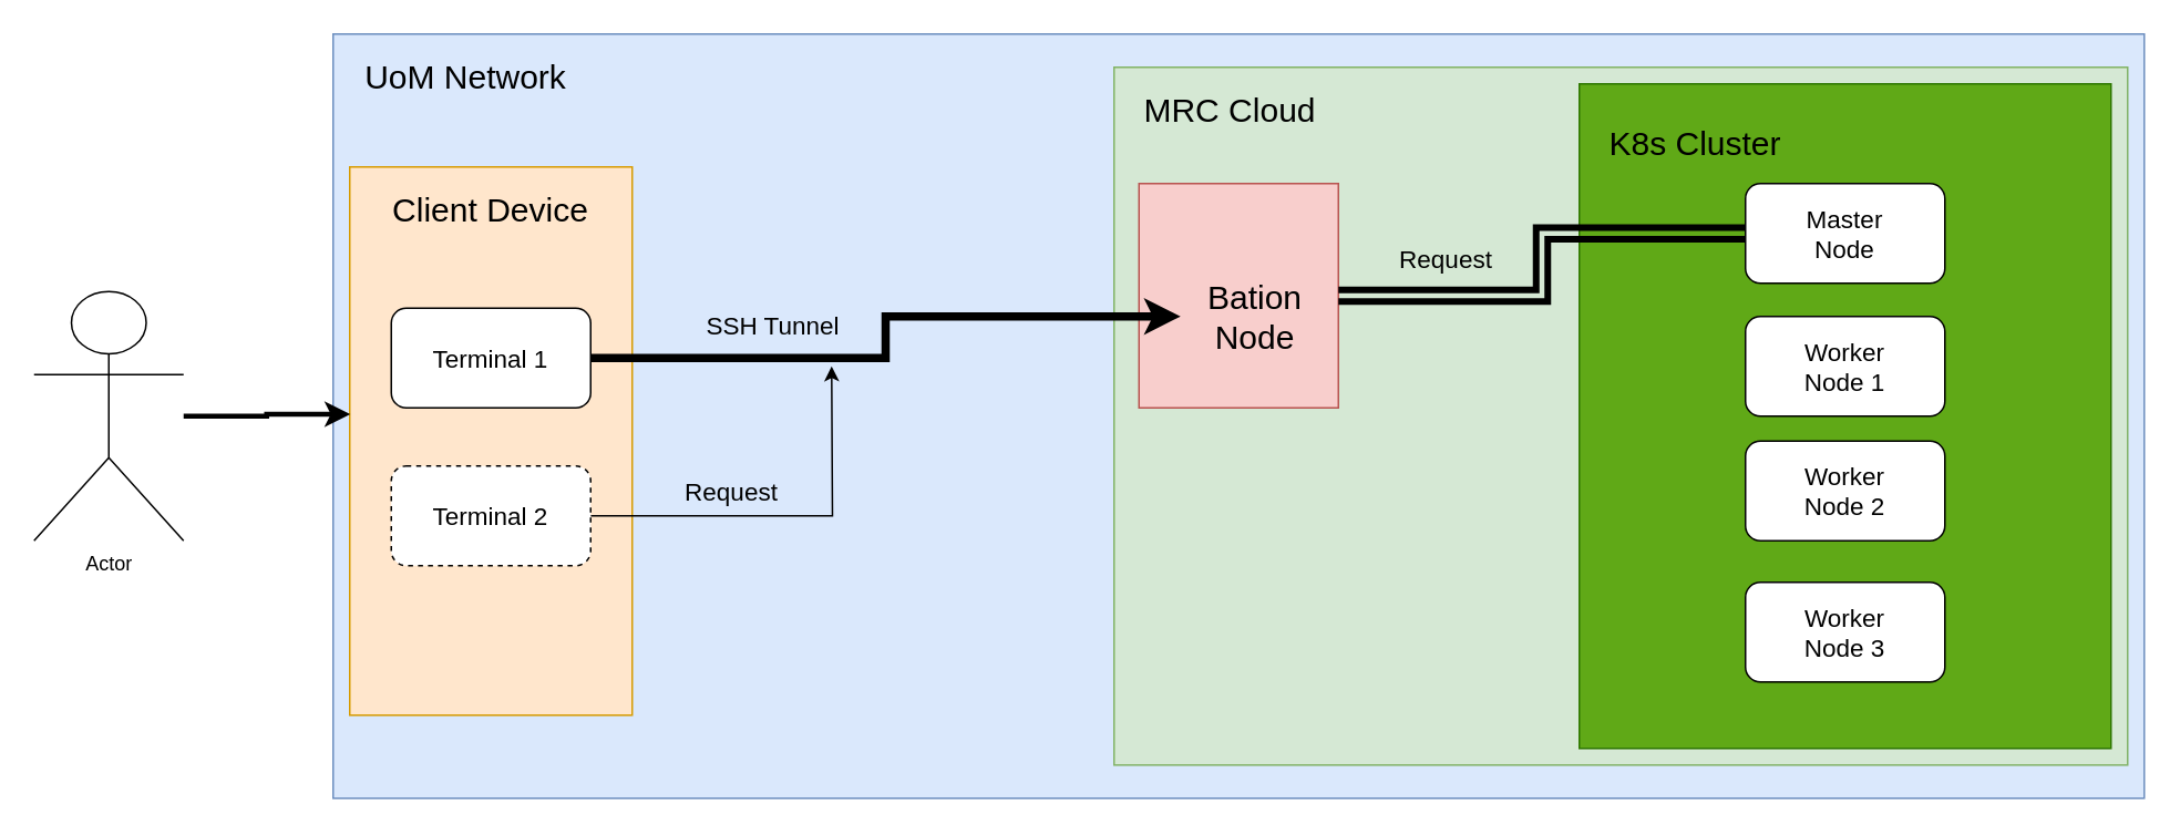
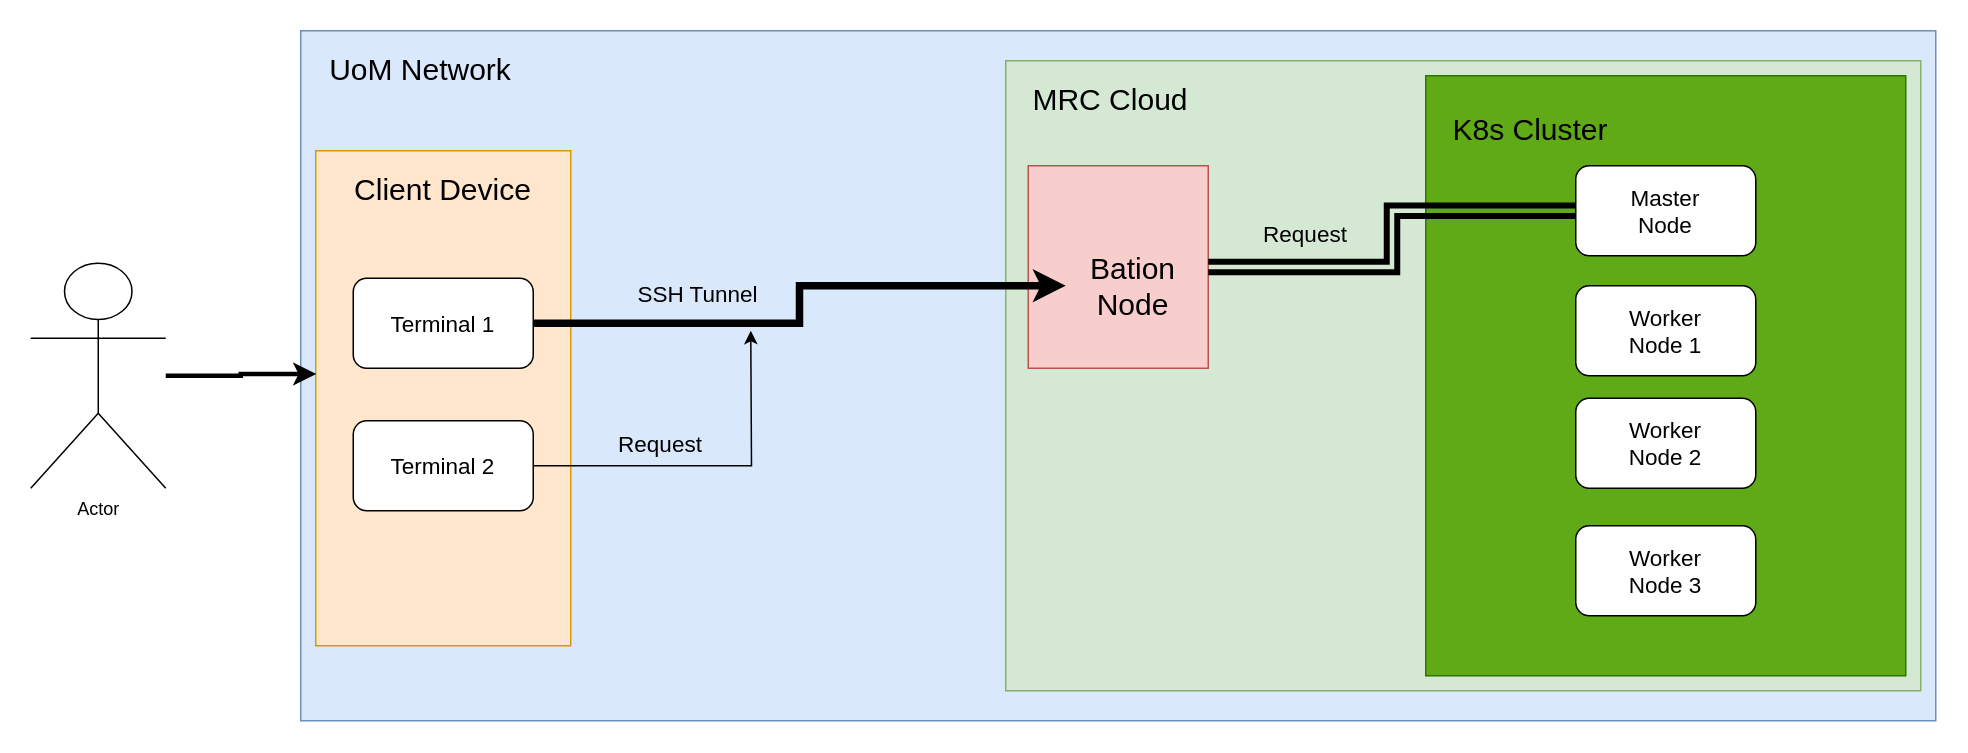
  <mxCell id="0" />
  <mxCell id="1" parent="0" />
  <mxCell id="2" value="" style="rounded=0;whiteSpace=wrap;html=1;labelBackgroundColor=#81AAE6;labelBorderColor=default;textShadow=0;fillColor=#dae8fc;strokeColor=#6c8ebf;" vertex="1" parent="1"><mxGeometry width="1090" height="460" as="geometry" x="200" y="20" /></mxCell>
  <mxCell id="3" value="&lt;font style=&quot;font-size: 20px;&quot;&gt;UoM Network&lt;/font&gt;" style="text;html=1;align=center;verticalAlign=middle;whiteSpace=wrap;rounded=0;" vertex="1" parent="1"><mxGeometry x="210" y="30" width="140" height="30" as="geometry" /></mxCell>
  <mxCell id="4" value="" style="html=1;whiteSpace=wrap;fillColor=#ffe6cc;strokeColor=#d79b00;" vertex="1" parent="1"><mxGeometry x="210" y="100" width="170" height="330" as="geometry" /></mxCell>
  <mxCell id="5" value="&lt;font style=&quot;font-size: 20px;&quot;&gt;Client Device&lt;/font&gt;" style="text;html=1;align=center;verticalAlign=middle;whiteSpace=wrap;rounded=0;" vertex="1" parent="1"><mxGeometry x="220" y="110" width="150" height="30" as="geometry" /></mxCell>
  <mxCell id="6" value="" style="rounded=0;whiteSpace=wrap;html=1;fillColor=#d5e8d4;strokeColor=#82b366;" vertex="1" parent="1"><mxGeometry x="670" y="40" width="610" height="420" as="geometry" /></mxCell>
  <mxCell id="7" value="&lt;font style=&quot;font-size: 20px;&quot;&gt;MRC Cloud&lt;/font&gt;" style="text;html=1;align=center;verticalAlign=middle;whiteSpace=wrap;rounded=0;" vertex="1" parent="1"><mxGeometry x="680" y="50" width="120" height="30" as="geometry" /></mxCell>
  <mxCell id="8" value="&lt;font style=&quot;font-size: 15px;&quot;&gt;SSH Tunnel&lt;/font&gt;" style="text;html=1;align=center;verticalAlign=middle;whiteSpace=wrap;rounded=0;" vertex="1" parent="1"><mxGeometry x="410" y="180" width="110" height="30" as="geometry" /></mxCell>
  <mxCell id="9" value="" style="rounded=0;whiteSpace=wrap;html=1;fillColor=#f8cecc;strokeColor=#b85450;" vertex="1" parent="1"><mxGeometry x="685" y="110" width="120" height="135" as="geometry" /></mxCell>
  <mxCell id="10" value="&lt;font style=&quot;font-size: 20px;&quot;&gt;Bation Node&lt;/font&gt;" style="text;html=1;align=center;verticalAlign=middle;whiteSpace=wrap;rounded=0;" vertex="1" parent="1"><mxGeometry x="710" y="150" width="90" height="80" as="geometry" /></mxCell>
  <mxCell id="11" style="edgeStyle=orthogonalEdgeStyle;rounded=0;orthogonalLoop=1;jettySize=auto;html=1;entryX=0;entryY=0.5;entryDx=0;entryDy=0;strokeWidth=5;" edge="1" parent="1" source="12" target="10"><mxGeometry relative="1" as="geometry" /></mxCell>
  <mxCell id="12" value="&lt;font style=&quot;font-size: 15px;&quot;&gt;Terminal 1&lt;/font&gt;" style="rounded=1;whiteSpace=wrap;html=1;" vertex="1" parent="1"><mxGeometry x="235" y="185" width="120" height="60" as="geometry" /></mxCell>
  <mxCell id="13" style="edgeStyle=orthogonalEdgeStyle;rounded=0;orthogonalLoop=1;jettySize=auto;html=1;" edge="1" parent="1" source="14"><mxGeometry relative="1" as="geometry"><mxPoint x="500" y="220" as="targetPoint" /></mxGeometry></mxCell>
- <mxCell id="14" value="&lt;font style=&quot;font-size: 15px;&quot;&gt;Terminal 2&lt;/font&gt;" style="rounded=1;whiteSpace=wrap;html=1;dashed=1;" vertex="1" parent="1"><mxGeometry x="235" y="280" width="120" height="60" as="geometry" /></mxCell>
+ <mxCell id="14" value="&lt;font style=&quot;font-size: 15px;&quot;&gt;Terminal 2&lt;/font&gt;" style="rounded=1;whiteSpace=wrap;html=1;" vertex="1" parent="1"><mxGeometry x="235" y="280" width="120" height="60" as="geometry" /></mxCell>
  <mxCell id="15" value="&lt;font style=&quot;font-size: 15px;&quot;&gt;Request&lt;/font&gt;" style="text;html=1;align=center;verticalAlign=middle;whiteSpace=wrap;rounded=0;" vertex="1" parent="1"><mxGeometry x="410" y="280" width="60" height="30" as="geometry" /></mxCell>
  <mxCell id="16" value="" style="rounded=0;whiteSpace=wrap;html=1;fillColor=#60a917;fontColor=#ffffff;strokeColor=#2D7600;" vertex="1" parent="1"><mxGeometry x="950" y="50" width="320" height="400" as="geometry" /></mxCell>
  <mxCell id="17" value="&lt;font style=&quot;font-size: 20px;&quot;&gt;K8s Cluster&lt;/font&gt;" style="text;html=1;align=center;verticalAlign=middle;whiteSpace=wrap;rounded=0;" vertex="1" parent="1"><mxGeometry x="960" y="70" width="120" height="30" as="geometry" /></mxCell>
  <mxCell id="18" style="edgeStyle=orthogonalEdgeStyle;rounded=0;orthogonalLoop=1;jettySize=auto;html=1;entryX=1;entryY=0.5;entryDx=0;entryDy=0;shape=link;strokeWidth=4;" edge="1" parent="1" source="19" target="9"><mxGeometry relative="1" as="geometry" /></mxCell>
  <mxCell id="19" value="" style="rounded=1;whiteSpace=wrap;html=1;" vertex="1" parent="1"><mxGeometry x="1050" y="110" width="120" height="60" as="geometry" /></mxCell>
  <mxCell id="20" value="" style="rounded=1;whiteSpace=wrap;html=1;" vertex="1" parent="1"><mxGeometry x="1050" y="190" width="120" height="60" as="geometry" /></mxCell>
  <mxCell id="21" value="" style="rounded=1;whiteSpace=wrap;html=1;" vertex="1" parent="1"><mxGeometry x="1050" y="265" width="120" height="60" as="geometry" /></mxCell>
  <mxCell id="22" value="" style="rounded=1;whiteSpace=wrap;html=1;" vertex="1" parent="1"><mxGeometry x="1050" y="350" width="120" height="60" as="geometry" /></mxCell>
  <mxCell id="23" value="&lt;font style=&quot;font-size: 15px;&quot;&gt;Master Node&lt;/font&gt;" style="text;html=1;align=center;verticalAlign=middle;whiteSpace=wrap;rounded=0;" vertex="1" parent="1"><mxGeometry x="1080" y="125" width="60" height="30" as="geometry" /></mxCell>
  <mxCell id="24" value="&lt;font style=&quot;font-size: 15px;&quot;&gt;Worker Node 1&lt;/font&gt;" style="text;html=1;align=center;verticalAlign=middle;whiteSpace=wrap;rounded=0;" vertex="1" parent="1"><mxGeometry x="1080" y="205" width="60" height="30" as="geometry" /></mxCell>
  <mxCell id="25" value="&lt;font style=&quot;font-size: 15px;&quot;&gt;Worker Node 2&lt;/font&gt;" style="text;html=1;align=center;verticalAlign=middle;whiteSpace=wrap;rounded=0;" vertex="1" parent="1"><mxGeometry x="1080" y="280" width="60" height="30" as="geometry" /></mxCell>
  <mxCell id="26" value="&lt;font style=&quot;font-size: 15px;&quot;&gt;Worker Node 3&lt;/font&gt;" style="text;html=1;align=center;verticalAlign=middle;whiteSpace=wrap;rounded=0;" vertex="1" parent="1"><mxGeometry x="1080" y="365" width="60" height="30" as="geometry" /></mxCell>
  <mxCell id="27" value="&lt;font style=&quot;font-size: 15px;&quot;&gt;Request&lt;/font&gt;" style="text;html=1;align=center;verticalAlign=middle;whiteSpace=wrap;rounded=0;" vertex="1" parent="1"><mxGeometry x="840" y="140" width="60" height="30" as="geometry" /></mxCell>
  <mxCell id="28" value="Actor" style="shape=umlActor;verticalLabelPosition=bottom;verticalAlign=top;html=1;" vertex="1" parent="1"><mxGeometry x="20" y="175" width="90" height="150" as="geometry" /></mxCell>
  <mxCell id="29" style="edgeStyle=orthogonalEdgeStyle;rounded=0;orthogonalLoop=1;jettySize=auto;html=1;entryX=0.002;entryY=0.451;entryDx=0;entryDy=0;entryPerimeter=0;strokeWidth=3;" edge="1" parent="1" source="28" target="4"><mxGeometry relative="1" as="geometry" /></mxCell>
